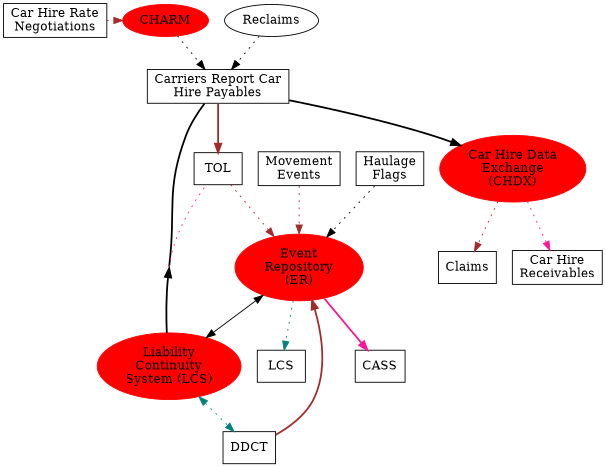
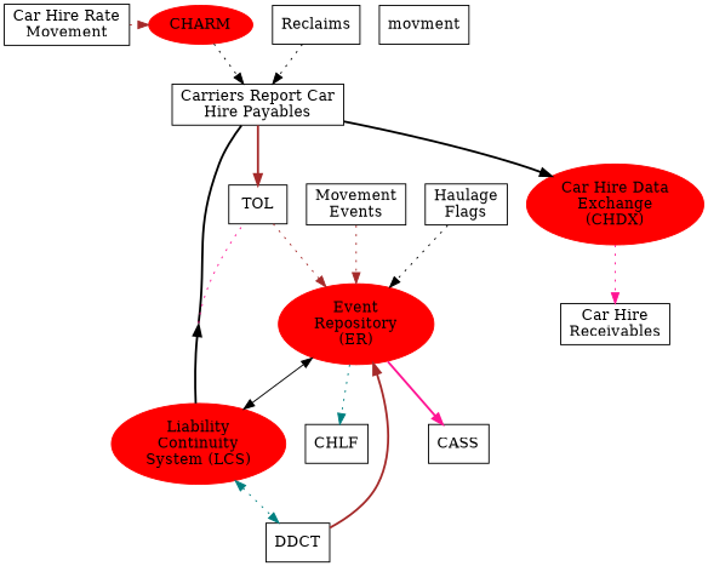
  digraph {
    concentrate=true
    rankdir=TB
    node [shape=rectangle]
    edge [color=brown style=dotted]
-   n1 [label="Car Hire Rate\nNegotiations"]
+   n1 [label="Car Hire Rate\nMovement"]
    n2 [color=red label=CHARM shape=oval style=filled]
+   movment
    n4 [label="Carriers Report Car\nHire Payables"]
    n5 [label="Movement\nEvents"]
    n6 [color=red label="Event\nRepository\n(ER)" shape=oval style=filled width=2]
    n7 [label="Haulage\nFlags"]
    n8 [color=red label="Liability\nContinuity\nSystem (LCS)" shape=oval style=filled width=2]
    n9 [label=CASS]
-   n10 [label=LCS]
+   n10 [label=CHLF]
    n11 [label=DDCT]
    n12 [label=TOL]
    n13 [color=red label="Car Hire Data\nExchange\n(CHDX)" shape=oval style=filled width=2]
    n14 [label="Car Hire\nReceivables"]
-   n15 [label=Claims]
-   n16 [label=Reclaims shape=ellipse]
+   n16 [label=Reclaims]
    subgraph sub_1 {
      rank=same
      n1
      n2
+     movment
    }
    n1 -> n2
    n2 -> n4 [color=black]
    n4 -> n12 [style=bold]
    n4 -> n13 [color=black style=bold]
    n5 -> n6
    n6 -> n8 [color="" style=""]
    n6 -> n9 [color=deeppink style=bold]
    n6 -> n10 [color=teal]
    n7 -> n6 [color=black]
    n8 -> n4 [color=black style=bold]
    n8 -> n6 [style=bold]
    n8 -> n11 [color=teal]
    n8 -> n12 [color=deeppink]
    n11 -> n6 [style=bold]
    n11 -> n8 [color="" style=""]
    n12 -> n6
    n13 -> n14 [color=deeppink]
-   n13 -> n15
    n16 -> n4 [color=black]
  }
